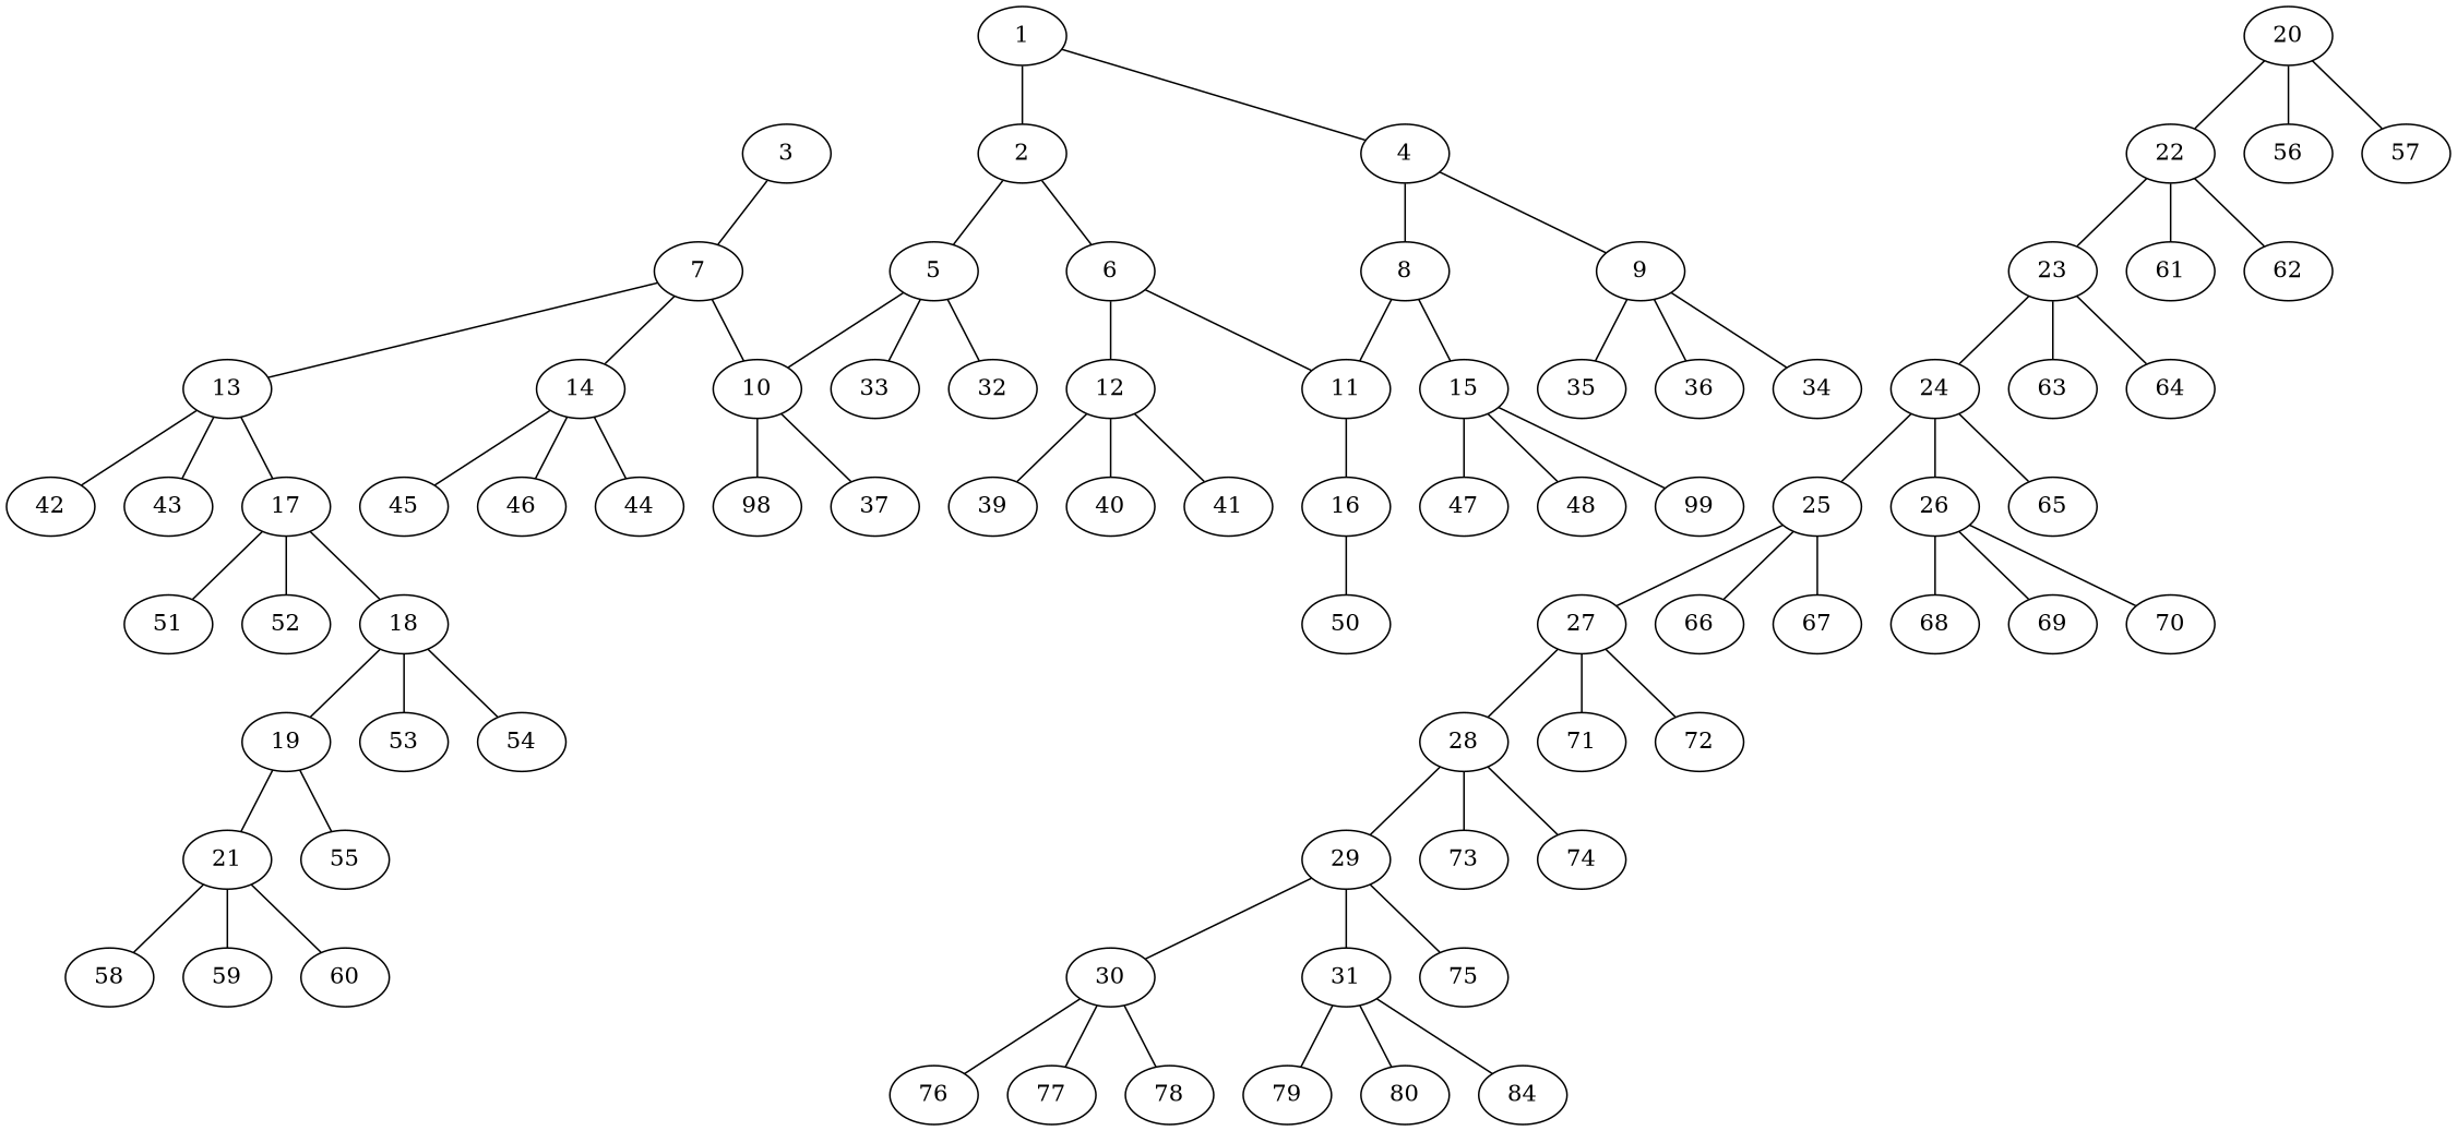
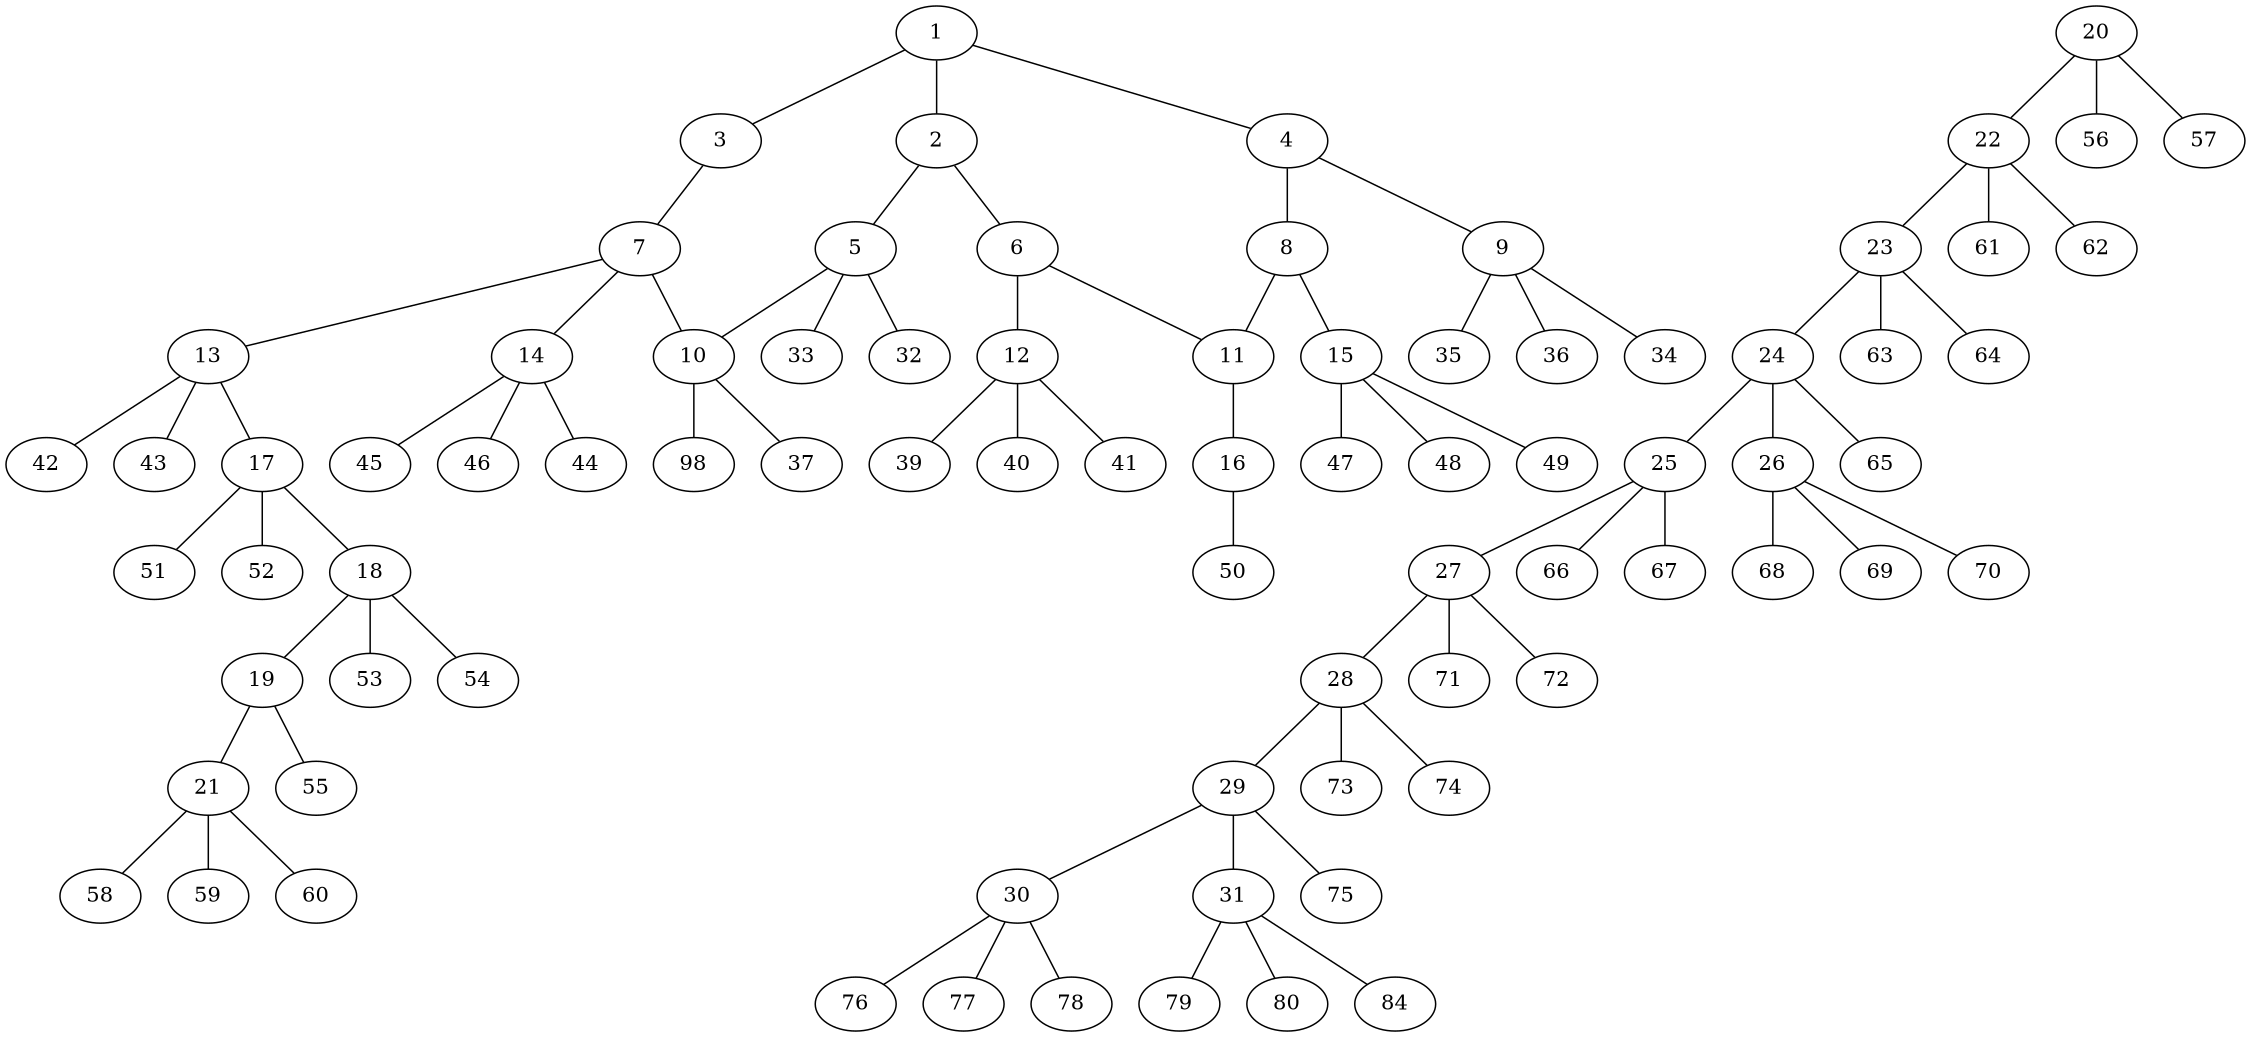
  graph {
    node [chem=H]
    edge [valence=1]
    1 [chem=C]
    2 [chem=C]
    3 [chem=O]
    4 [chem=C]
    5 [chem=C]
    6 [chem=C]
    7 [chem=C]
    8 [chem=C]
    9 [chem=C]
    10 [chem=C]
    32
    33
    11 [chem=C]
    12 [chem=C]
    13 [chem=C]
    14 [chem=C]
    15 [chem=C]
    34
    35
    36
    37
    n22 [label=98]
    16 [chem=O]
    39
    40
    41
    17 [chem=C]
    42
    43
    44
    45
    46
    47
    48
-   49 [label=99]
+   49
    50
    18 [chem=C]
    51
    52
    19 [chem=C]
    53
    54
    21 [chem=C]
    55
    20 [chem=C]
    22 [chem=C]
    56
    57
    58
    59
    60
    23 [chem=C]
    61
    62
    24 [chem=C]
    63
    64
    25 [chem=C]
    26 [chem=C]
    65
    27 [chem=C]
    66
    67
    68
    69
    70
    28 [chem=C]
    71
    72
    29 [chem=C]
    73
    74
    30 [chem=C]
    31 [chem=C]
    75
    76
    77
    78
    79
    80
    n81 [label=84]
    1 -- 2 [valence=2]
+   1 -- 3
    1 -- 4
    2 -- 5
    2 -- 6
    3 -- 7
    4 -- 8 [valence=2]
    4 -- 9
    5 -- 10
    5 -- 32
    5 -- 33
    6 -- 11 [valence=2]
    6 -- 12
    7 -- 10
    7 -- 13
    7 -- 14
    8 -- 11
    8 -- 15
    9 -- 34
    9 -- 35
    9 -- 36
    10 -- 37
    10 -- n22
    11 -- 16
    12 -- 39
    12 -- 40
    12 -- 41
    13 -- 17
    13 -- 42
    13 -- 43
    14 -- 44
    14 -- 45
    14 -- 46
    15 -- 47
    15 -- 48
    15 -- 49
    16 -- 50
    17 -- 18
    17 -- 51
    17 -- 52
    18 -- 19
    18 -- 53
    18 -- 54
    19 -- 21
    19 -- 55
    21 -- 58
    21 -- 59
    21 -- 60
    20 -- 22
    20 -- 56
    20 -- 57
    22 -- 23
    22 -- 61
    22 -- 62
    23 -- 24
    23 -- 63
    23 -- 64
    24 -- 25
    24 -- 26
    24 -- 65
    25 -- 27
    25 -- 66
    25 -- 67
    26 -- 68
    26 -- 69
    26 -- 70
    27 -- 28
    27 -- 71
    27 -- 72
    28 -- 29
    28 -- 73
    28 -- 74
    29 -- 30
    29 -- 31
    29 -- 75
    30 -- 76
    30 -- 77
    30 -- 78
    31 -- 79
    31 -- 80
    31 -- n81
  }
